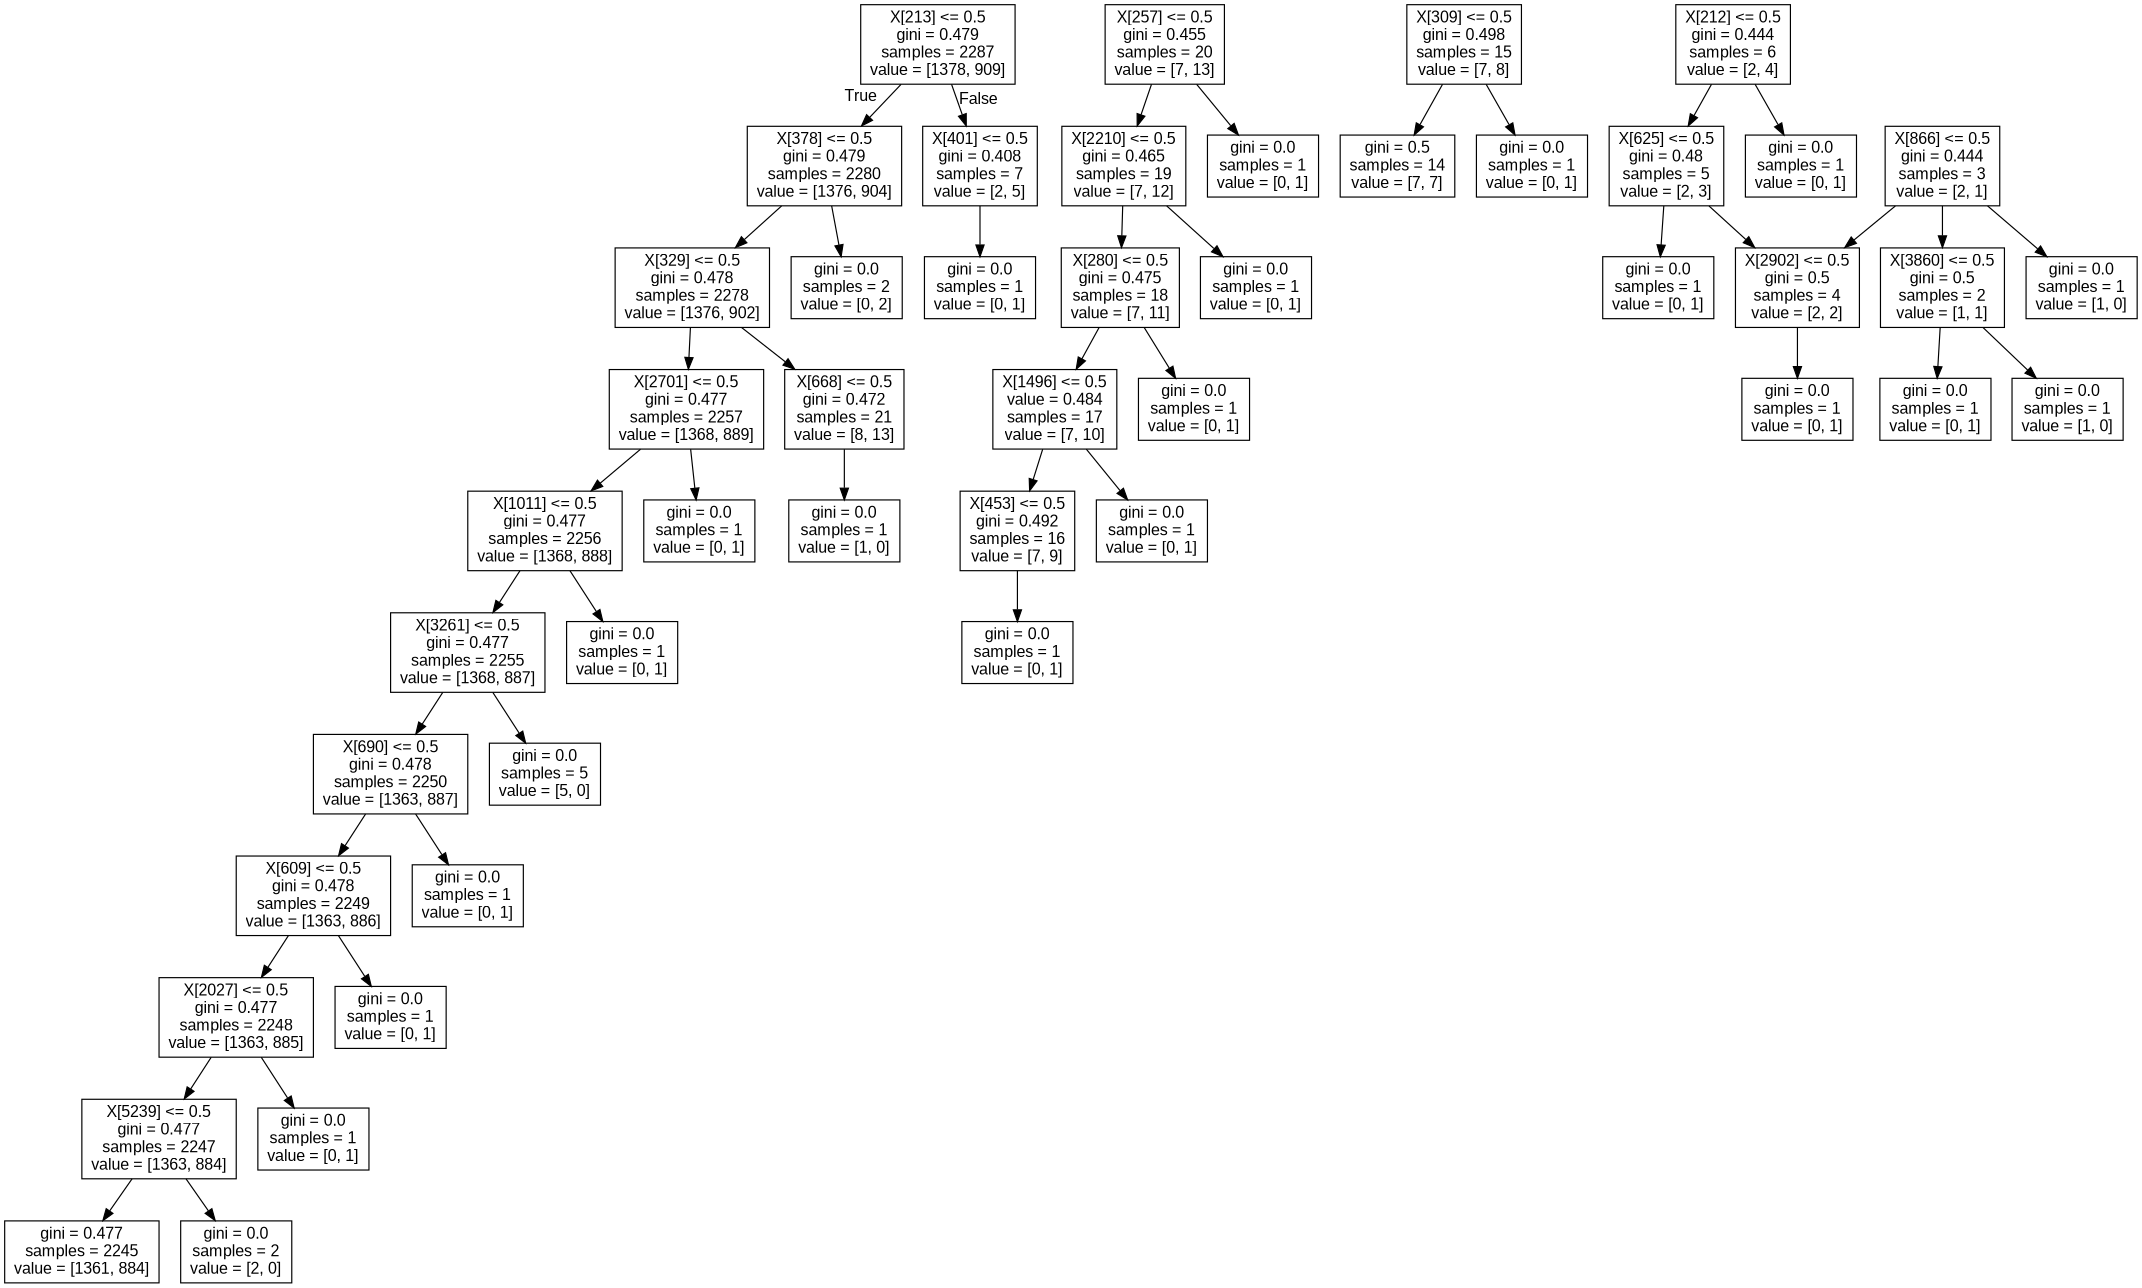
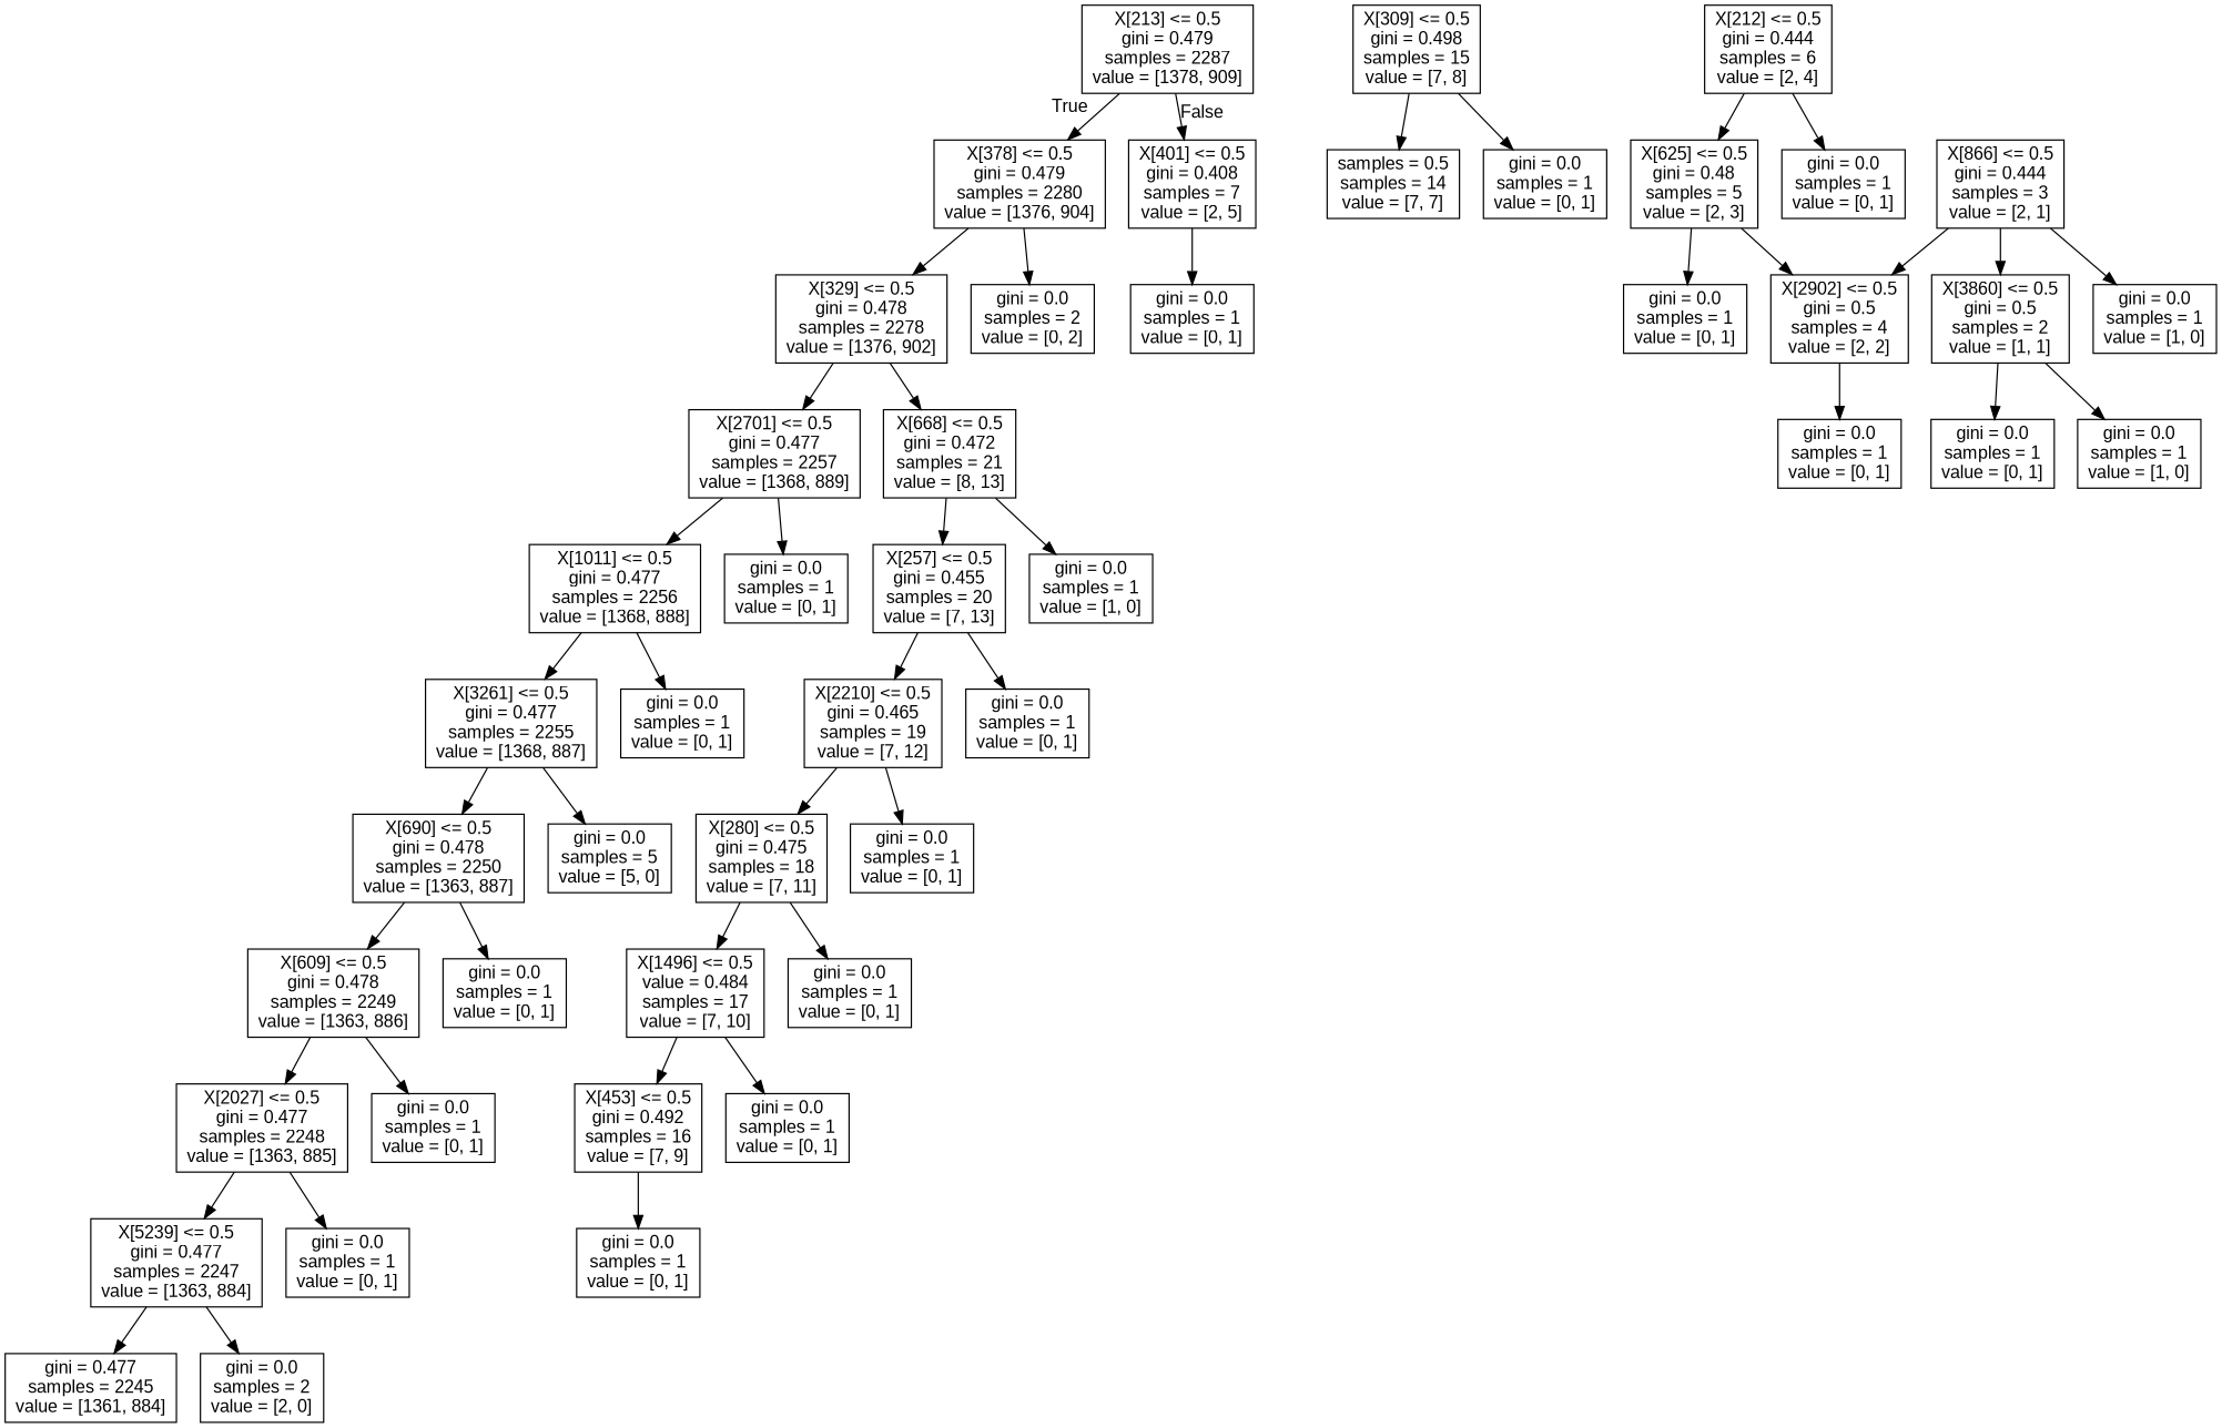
  digraph {
    fontname="Liberation Sans"
    node [fontname="Liberation Sans" shape=box]
    edge [fontname="Liberation Sans"]
    n1 [label="X[213] <= 0.5\ngini = 0.479\nsamples = 2287\nvalue = [1378, 909]"]
    n2 [label="X[378] <= 0.5\ngini = 0.479\nsamples = 2280\nvalue = [1376, 904]"]
    n3 [label="X[401] <= 0.5\ngini = 0.408\nsamples = 7\nvalue = [2, 5]"]
    n4 [label="X[329] <= 0.5\ngini = 0.478\nsamples = 2278\nvalue = [1376, 902]"]
    n5 [label="gini = 0.0\nsamples = 2\nvalue = [0, 2]"]
    n6 [label="gini = 0.0\nsamples = 1\nvalue = [0, 1]"]
    n7 [label="X[2701] <= 0.5\ngini = 0.477\nsamples = 2257\nvalue = [1368, 889]"]
    n8 [label="X[668] <= 0.5\ngini = 0.472\nsamples = 21\nvalue = [8, 13]"]
    n9 [label="X[1011] <= 0.5\ngini = 0.477\nsamples = 2256\nvalue = [1368, 888]"]
    n10 [label="gini = 0.0\nsamples = 1\nvalue = [0, 1]"]
    n11 [label="X[257] <= 0.5\ngini = 0.455\nsamples = 20\nvalue = [7, 13]"]
    n12 [label="gini = 0.0\nsamples = 1\nvalue = [1, 0]"]
    n13 [label="X[3261] <= 0.5\ngini = 0.477\nsamples = 2255\nvalue = [1368, 887]"]
    n14 [label="gini = 0.0\nsamples = 1\nvalue = [0, 1]"]
    n15 [label="X[690] <= 0.5\ngini = 0.478\nsamples = 2250\nvalue = [1363, 887]"]
    n16 [label="gini = 0.0\nsamples = 5\nvalue = [5, 0]"]
    n17 [label="X[609] <= 0.5\ngini = 0.478\nsamples = 2249\nvalue = [1363, 886]"]
    n18 [label="gini = 0.0\nsamples = 1\nvalue = [0, 1]"]
    n19 [label="X[2027] <= 0.5\ngini = 0.477\nsamples = 2248\nvalue = [1363, 885]"]
    n20 [label="gini = 0.0\nsamples = 1\nvalue = [0, 1]"]
    n21 [label="X[5239] <= 0.5\ngini = 0.477\nsamples = 2247\nvalue = [1363, 884]"]
    n22 [label="gini = 0.0\nsamples = 1\nvalue = [0, 1]"]
    n23 [label="gini = 0.477\nsamples = 2245\nvalue = [1361, 884]"]
    n24 [label="gini = 0.0\nsamples = 2\nvalue = [2, 0]"]
    n25 [label="X[2210] <= 0.5\ngini = 0.465\nsamples = 19\nvalue = [7, 12]"]
    n26 [label="gini = 0.0\nsamples = 1\nvalue = [0, 1]"]
    n27 [label="X[280] <= 0.5\ngini = 0.475\nsamples = 18\nvalue = [7, 11]"]
    n28 [label="gini = 0.0\nsamples = 1\nvalue = [0, 1]"]
    n29 [label="X[1496] <= 0.5\nvalue = 0.484\nsamples = 17\nvalue = [7, 10]"]
    n30 [label="gini = 0.0\nsamples = 1\nvalue = [0, 1]"]
    n31 [label="X[453] <= 0.5\ngini = 0.492\nsamples = 16\nvalue = [7, 9]"]
    n32 [label="gini = 0.0\nsamples = 1\nvalue = [0, 1]"]
    n33 [label="gini = 0.0\nsamples = 1\nvalue = [0, 1]"]
    n34 [label="X[309] <= 0.5\ngini = 0.498\nsamples = 15\nvalue = [7, 8]"]
-   n35 [label="gini = 0.5\nsamples = 14\nvalue = [7, 7]"]
+   n35 [label="samples = 0.5\nsamples = 14\nvalue = [7, 7]"]
    n36 [label="gini = 0.0\nsamples = 1\nvalue = [0, 1]"]
    n37 [label="X[212] <= 0.5\ngini = 0.444\nsamples = 6\nvalue = [2, 4]"]
    n38 [label="X[625] <= 0.5\ngini = 0.48\nsamples = 5\nvalue = [2, 3]"]
    n39 [label="gini = 0.0\nsamples = 1\nvalue = [0, 1]"]
    n40 [label="X[2902] <= 0.5\ngini = 0.5\nsamples = 4\nvalue = [2, 2]"]
    n41 [label="gini = 0.0\nsamples = 1\nvalue = [0, 1]"]
    n42 [label="gini = 0.0\nsamples = 1\nvalue = [0, 1]"]
    n43 [label="X[866] <= 0.5\ngini = 0.444\nsamples = 3\nvalue = [2, 1]"]
    n44 [label="X[3860] <= 0.5\ngini = 0.5\nsamples = 2\nvalue = [1, 1]"]
    n45 [label="gini = 0.0\nsamples = 1\nvalue = [1, 0]"]
    n46 [label="gini = 0.0\nsamples = 1\nvalue = [0, 1]"]
    n47 [label="gini = 0.0\nsamples = 1\nvalue = [1, 0]"]
    n1 -> n2 [headlabel=True labelangle=45 labeldistance=2.5]
    n1 -> n3 [headlabel=False labelangle=-45 labeldistance=2.5]
    n2 -> n4
    n2 -> n5
    n3 -> n6
    n4 -> n7
    n4 -> n8
    n7 -> n9
    n7 -> n10
+   n8 -> n11
    n8 -> n12
    n9 -> n13
    n9 -> n14
    n11 -> n25
    n11 -> n26
    n13 -> n15
    n13 -> n16
    n15 -> n17
    n15 -> n18
    n17 -> n19
    n17 -> n20
    n19 -> n21
    n19 -> n22
    n21 -> n23
    n21 -> n24
    n25 -> n27
    n25 -> n28
    n27 -> n29
    n27 -> n30
    n29 -> n31
    n29 -> n32
    n31 -> n33
    n34 -> n35
    n34 -> n36
    n37 -> n38
    n37 -> n39
    n38 -> n40
    n38 -> n41
    n40 -> n42
    n43 -> n40
    n43 -> n44
    n43 -> n45
    n44 -> n46
    n44 -> n47
  }
